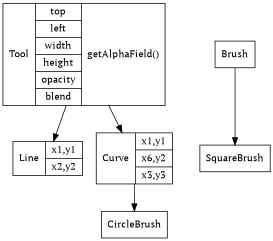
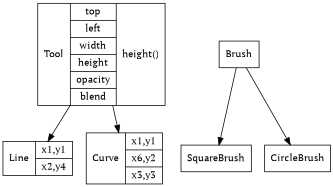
  digraph {
    fontname="PT Serif"
    node [fontname="PT Serif" shape=record]
    edge [fontname="PT Serif"]
-   n1 [label="Tool|{top|left|width|height|opacity|blend}|getAlphaField()"]
-   n2 [label="Line|{x1,y1|x2,y2}"]
+   n1 [label="Tool|{top|left|width|height|opacity|blend}|height()"]
+   n2 [label="Line|{x1,y1|x2,y4}"]
    n3 [label="Curve|{x1,y1|x6,y2|x3,y3}"]
    n4 [label=Brush]
    SquareBrush
    CircleBrush
    n1 -> n2
    n1 -> n3
    n4 -> SquareBrush
-   n3 -> CircleBrush
+   n4 -> CircleBrush
  }
